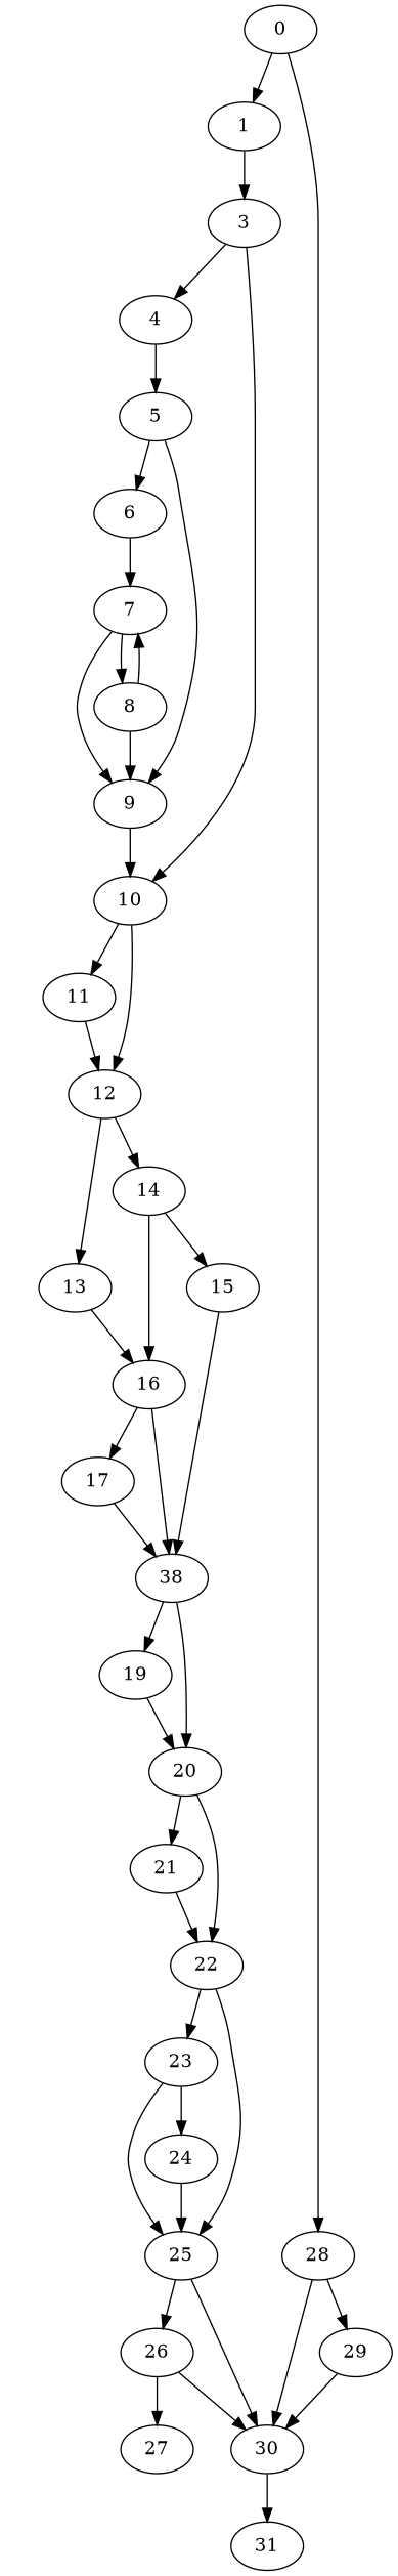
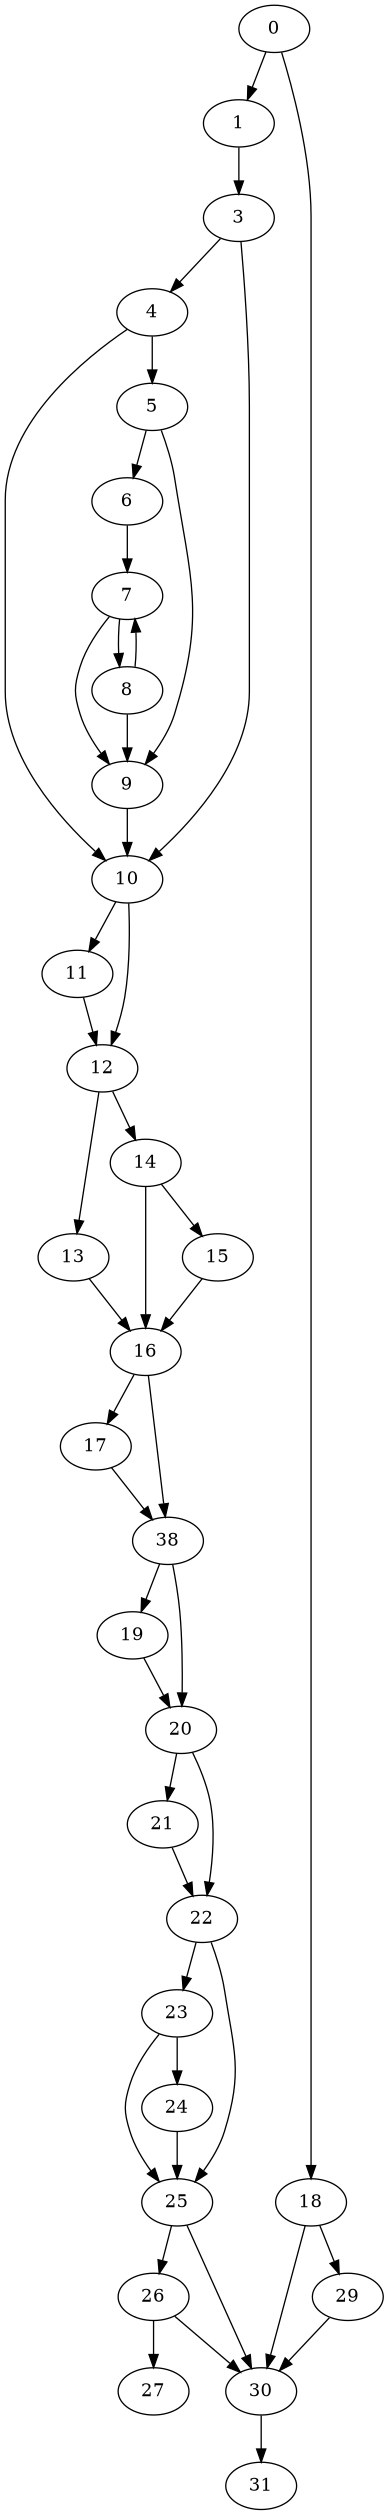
  digraph {
    0
    1
-   28
+   28 [label=18]
    3
    30
    29
    4
    10
    5
    11
    12
    6
    9
    7
    8
    13
    14
    16
    15
    17
    n21 [label=38]
    19
    20
    21
    22
    23
    25
    24
    26
    27
    31
    0 -> 1
    0 -> 28
    1 -> 3
    28 -> 30
    28 -> 29
    3 -> 4
    3 -> 10
    30 -> 31
    29 -> 30
+   4 -> 10
    4 -> 5
    10 -> 11
    10 -> 12
    5 -> 6
    5 -> 9
    11 -> 12
    12 -> 13
    12 -> 14
    6 -> 7
    9 -> 10
    7 -> 9
    7 -> 8
    8 -> 9
    8 -> 7
    13 -> 16
    14 -> 16
    14 -> 15
    16 -> 17
    16 -> n21
-   15 -> n21
+   15 -> 16
    17 -> n21
    n21 -> 19
    n21 -> 20
    19 -> 20
    20 -> 21
    20 -> 22
    21 -> 22
    22 -> 23
    22 -> 25
    23 -> 25
    23 -> 24
    25 -> 30
    25 -> 26
    24 -> 25
    26 -> 30
    26 -> 27
  }
